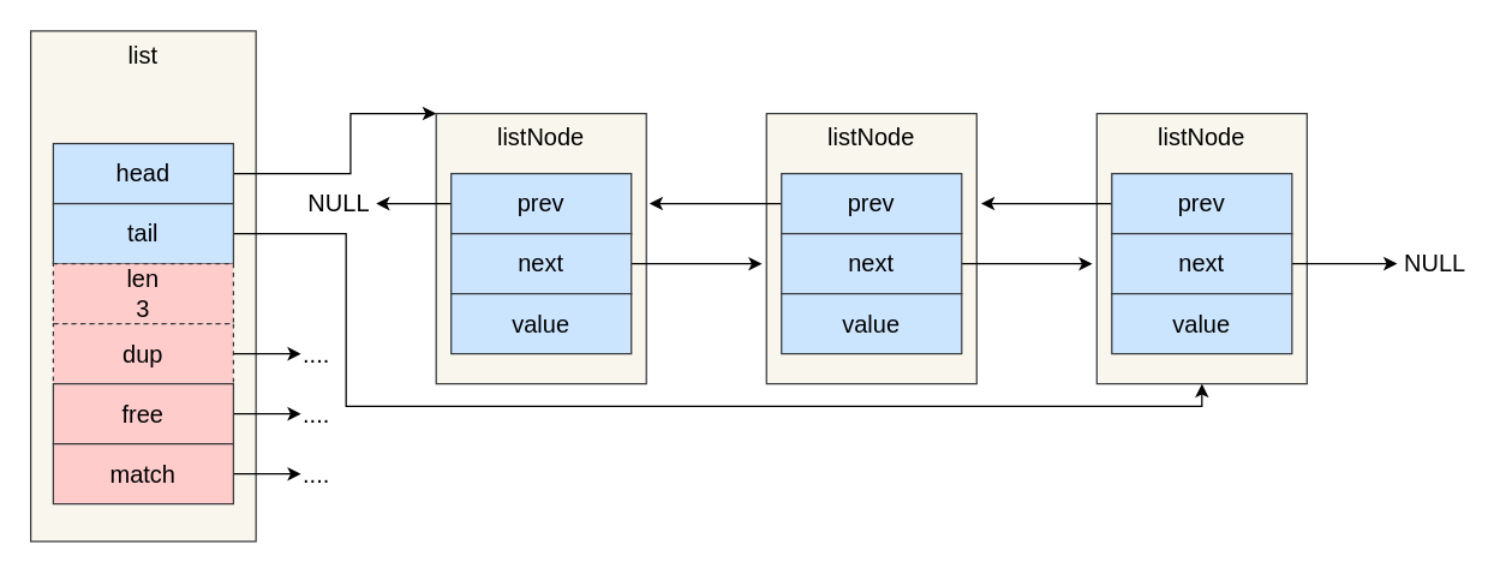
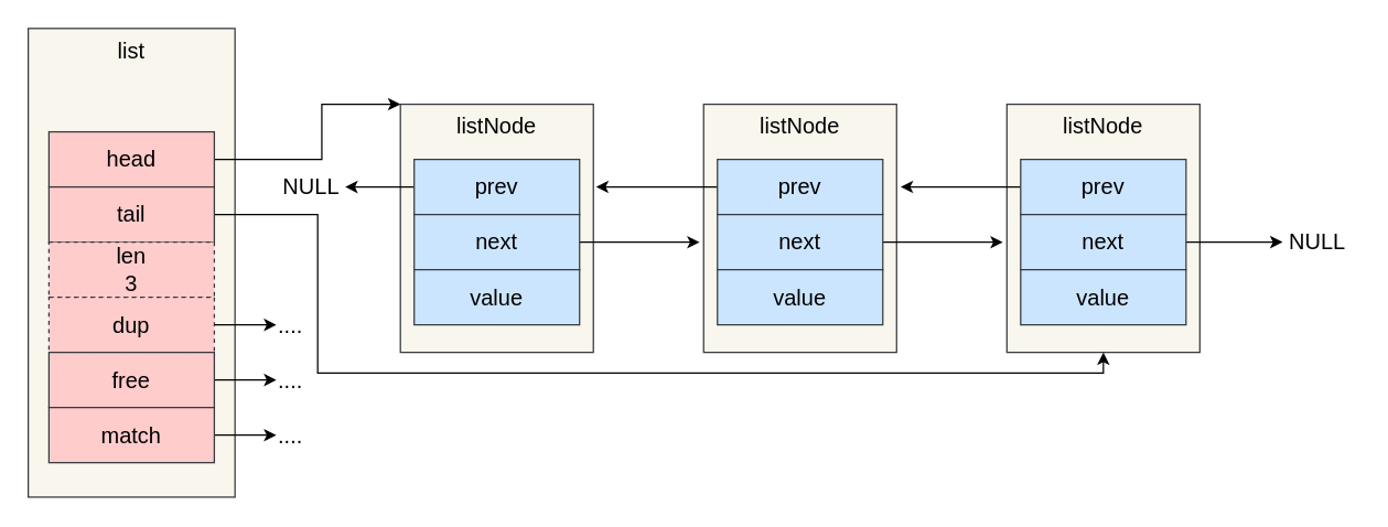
  <mxCell id="0" />
  <mxCell id="1" parent="0" />
  <mxCell id="2" value="listNode" style="rounded=0;whiteSpace=wrap;html=1;horizontal=1;verticalAlign=top;fontSize=16;fillColor=#f9f7ed;strokeColor=#36393d;" vertex="1" parent="1"><mxGeometry x="290" y="75" width="140" height="180" as="geometry" /></mxCell>
  <mxCell id="3" style="edgeStyle=orthogonalEdgeStyle;rounded=0;orthogonalLoop=1;jettySize=auto;html=1;fontSize=16;" edge="1" parent="1" source="4"><mxGeometry relative="1" as="geometry"><mxPoint x="250" y="135" as="targetPoint" /></mxGeometry></mxCell>
  <mxCell id="4" value="prev" style="rounded=0;whiteSpace=wrap;html=1;fontSize=16;fillColor=#cce5ff;strokeColor=#36393d;" vertex="1" parent="1"><mxGeometry x="300" y="115" width="120" height="40" as="geometry" /></mxCell>
  <mxCell id="5" style="edgeStyle=orthogonalEdgeStyle;rounded=0;orthogonalLoop=1;jettySize=auto;html=1;entryX=-0.021;entryY=0.556;entryDx=0;entryDy=0;entryPerimeter=0;fontSize=16;" edge="1" parent="1" source="6" target="8"><mxGeometry relative="1" as="geometry" /></mxCell>
  <mxCell id="6" value="next" style="rounded=0;whiteSpace=wrap;html=1;fontSize=16;fillColor=#cce5ff;strokeColor=#36393d;" vertex="1" parent="1"><mxGeometry x="300" y="155" width="120" height="40" as="geometry" /></mxCell>
  <mxCell id="7" value="value" style="rounded=0;whiteSpace=wrap;html=1;fontSize=16;fillColor=#cce5ff;strokeColor=#36393d;" vertex="1" parent="1"><mxGeometry x="300" y="195" width="120" height="40" as="geometry" /></mxCell>
  <mxCell id="8" value="listNode" style="rounded=0;whiteSpace=wrap;html=1;horizontal=1;verticalAlign=top;fontSize=16;fillColor=#f9f7ed;strokeColor=#36393d;" vertex="1" parent="1"><mxGeometry x="510" y="75" width="140" height="180" as="geometry" /></mxCell>
  <mxCell id="9" style="edgeStyle=orthogonalEdgeStyle;rounded=0;orthogonalLoop=1;jettySize=auto;html=1;entryX=1.014;entryY=0.333;entryDx=0;entryDy=0;entryPerimeter=0;fontSize=16;" edge="1" parent="1" source="10" target="2"><mxGeometry relative="1" as="geometry" /></mxCell>
  <mxCell id="10" value="prev" style="rounded=0;whiteSpace=wrap;html=1;fontSize=16;fillColor=#cce5ff;strokeColor=#36393d;" vertex="1" parent="1"><mxGeometry x="520" y="115" width="120" height="40" as="geometry" /></mxCell>
  <mxCell id="11" style="edgeStyle=orthogonalEdgeStyle;rounded=0;orthogonalLoop=1;jettySize=auto;html=1;entryX=-0.021;entryY=0.556;entryDx=0;entryDy=0;entryPerimeter=0;fontSize=16;" edge="1" parent="1" source="12" target="14"><mxGeometry relative="1" as="geometry" /></mxCell>
  <mxCell id="12" value="next" style="rounded=0;whiteSpace=wrap;html=1;fontSize=16;fillColor=#cce5ff;strokeColor=#36393d;" vertex="1" parent="1"><mxGeometry x="520" y="155" width="120" height="40" as="geometry" /></mxCell>
  <mxCell id="13" value="value" style="rounded=0;whiteSpace=wrap;html=1;fontSize=16;fillColor=#cce5ff;strokeColor=#36393d;" vertex="1" parent="1"><mxGeometry x="520" y="195" width="120" height="40" as="geometry" /></mxCell>
  <mxCell id="14" value="listNode" style="rounded=0;whiteSpace=wrap;html=1;horizontal=1;verticalAlign=top;fontSize=16;fillColor=#f9f7ed;strokeColor=#36393d;" vertex="1" parent="1"><mxGeometry x="730" y="75" width="140" height="180" as="geometry" /></mxCell>
  <mxCell id="15" style="edgeStyle=orthogonalEdgeStyle;rounded=0;orthogonalLoop=1;jettySize=auto;html=1;entryX=1.021;entryY=0.333;entryDx=0;entryDy=0;entryPerimeter=0;fontSize=16;" edge="1" parent="1" source="16" target="8"><mxGeometry relative="1" as="geometry" /></mxCell>
  <mxCell id="16" value="prev" style="rounded=0;whiteSpace=wrap;html=1;fontSize=16;fillColor=#cce5ff;strokeColor=#36393d;" vertex="1" parent="1"><mxGeometry x="740" y="115" width="120" height="40" as="geometry" /></mxCell>
  <mxCell id="17" style="edgeStyle=orthogonalEdgeStyle;rounded=0;orthogonalLoop=1;jettySize=auto;html=1;fontSize=16;" edge="1" parent="1" source="18"><mxGeometry relative="1" as="geometry"><mxPoint x="930" y="175" as="targetPoint" /></mxGeometry></mxCell>
  <mxCell id="18" value="next" style="rounded=0;whiteSpace=wrap;html=1;fontSize=16;fillColor=#cce5ff;strokeColor=#36393d;" vertex="1" parent="1"><mxGeometry x="740" y="155" width="120" height="40" as="geometry" /></mxCell>
  <mxCell id="19" value="value" style="rounded=0;whiteSpace=wrap;html=1;fontSize=16;fillColor=#cce5ff;strokeColor=#36393d;" vertex="1" parent="1"><mxGeometry x="740" y="195" width="120" height="40" as="geometry" /></mxCell>
  <mxCell id="20" value="NULL" style="text;html=1;align=center;verticalAlign=middle;resizable=0;points=[];autosize=1;fontSize=16;" vertex="1" parent="1"><mxGeometry x="925" y="165" width="60" height="20" as="geometry" /></mxCell>
  <mxCell id="21" value="list" style="rounded=0;whiteSpace=wrap;html=1;horizontal=1;verticalAlign=top;fontSize=16;fillColor=#f9f7ed;strokeColor=#36393d;" vertex="1" parent="1"><mxGeometry y="20" width="150" height="340" as="geometry" x="20" /></mxCell>
  <mxCell id="22" style="edgeStyle=orthogonalEdgeStyle;rounded=0;orthogonalLoop=1;jettySize=auto;html=1;entryX=0;entryY=0;entryDx=0;entryDy=0;fontSize=16;" edge="1" parent="1" source="23" target="2"><mxGeometry relative="1" as="geometry"><Array as="points"><mxPoint x="233" y="115" /><mxPoint x="233" y="75" /></Array></mxGeometry></mxCell>
- <mxCell id="23" value="head" style="rounded=0;whiteSpace=wrap;html=1;fontSize=16;fillColor=#cce5ff;strokeColor=#36393d;" vertex="1" parent="1"><mxGeometry x="35" y="95" width="120" height="40" as="geometry" /></mxCell>
+ <mxCell id="23" value="head" style="rounded=0;whiteSpace=wrap;html=1;fontSize=16;fillColor=#ffcccc;strokeColor=#36393d;" vertex="1" parent="1"><mxGeometry x="35" y="95" width="120" height="40" as="geometry" /></mxCell>
  <mxCell id="24" style="edgeStyle=orthogonalEdgeStyle;rounded=0;orthogonalLoop=1;jettySize=auto;html=1;entryX=0.5;entryY=1;entryDx=0;entryDy=0;fontSize=16;" edge="1" parent="1" source="25" target="14"><mxGeometry relative="1" as="geometry"><Array as="points"><mxPoint x="230" y="155" /><mxPoint x="230" y="270" /><mxPoint x="800" y="270" /></Array></mxGeometry></mxCell>
- <mxCell id="25" value="tail" style="rounded=0;whiteSpace=wrap;html=1;fontSize=16;fillColor=#cce5ff;strokeColor=#36393d;" vertex="1" parent="1"><mxGeometry x="35" y="135" width="120" height="40" as="geometry" /></mxCell>
+ <mxCell id="25" value="tail" style="rounded=0;whiteSpace=wrap;html=1;fontSize=16;fillColor=#ffcccc;strokeColor=#36393d;" vertex="1" parent="1"><mxGeometry x="35" y="135" width="120" height="40" as="geometry" /></mxCell>
  <mxCell id="26" value="len&lt;br style=&quot;font-size: 16px;&quot;&gt;3" style="rounded=0;whiteSpace=wrap;html=1;fontSize=16;fillColor=#ffcccc;strokeColor=#36393d;dashed=1;" vertex="1" parent="1"><mxGeometry x="35" y="175" width="120" height="40" as="geometry" /></mxCell>
  <mxCell id="27" style="edgeStyle=orthogonalEdgeStyle;rounded=0;orthogonalLoop=1;jettySize=auto;html=1;fontSize=16;" edge="1" parent="1" source="28"><mxGeometry relative="1" as="geometry"><mxPoint x="200" y="235" as="targetPoint" /></mxGeometry></mxCell>
  <mxCell id="28" value="dup" style="rounded=0;whiteSpace=wrap;html=1;fontSize=16;fillColor=#ffcccc;strokeColor=#36393d;dashed=1;" vertex="1" parent="1"><mxGeometry x="35" y="215" width="120" height="40" as="geometry" /></mxCell>
  <mxCell id="29" style="edgeStyle=orthogonalEdgeStyle;rounded=0;orthogonalLoop=1;jettySize=auto;html=1;fontSize=16;" edge="1" parent="1" source="30"><mxGeometry relative="1" as="geometry"><mxPoint x="200" y="275" as="targetPoint" /></mxGeometry></mxCell>
  <mxCell id="30" value="free" style="rounded=0;whiteSpace=wrap;html=1;fontSize=16;fillColor=#ffcccc;strokeColor=#36393d;" vertex="1" parent="1"><mxGeometry x="35" y="255" width="120" height="40" as="geometry" /></mxCell>
  <mxCell id="31" style="edgeStyle=orthogonalEdgeStyle;rounded=0;orthogonalLoop=1;jettySize=auto;html=1;fontSize=16;" edge="1" parent="1" source="32"><mxGeometry relative="1" as="geometry"><mxPoint x="200" y="315" as="targetPoint" /></mxGeometry></mxCell>
  <mxCell id="32" value="match" style="rounded=0;whiteSpace=wrap;html=1;fontSize=16;fillColor=#ffcccc;strokeColor=#36393d;" vertex="1" parent="1"><mxGeometry x="35" y="295" width="120" height="40" as="geometry" /></mxCell>
  <mxCell id="33" value="NULL" style="text;html=1;align=center;verticalAlign=middle;resizable=0;points=[];autosize=1;fontSize=16;" vertex="1" parent="1"><mxGeometry x="195" y="125" width="60" height="20" as="geometry" /></mxCell>
  <mxCell id="34" value="...." style="text;html=1;align=center;verticalAlign=middle;resizable=0;points=[];autosize=1;fontSize=16;" vertex="1" parent="1"><mxGeometry x="195" y="225" width="30" height="20" as="geometry" /></mxCell>
  <mxCell id="35" value="...." style="text;html=1;align=center;verticalAlign=middle;resizable=0;points=[];autosize=1;fontSize=16;" vertex="1" parent="1"><mxGeometry x="195" y="265" width="30" height="20" as="geometry" /></mxCell>
  <mxCell id="36" value="...." style="text;html=1;align=center;verticalAlign=middle;resizable=0;points=[];autosize=1;fontSize=16;" vertex="1" parent="1"><mxGeometry x="195" y="305" width="30" height="20" as="geometry" /></mxCell>
